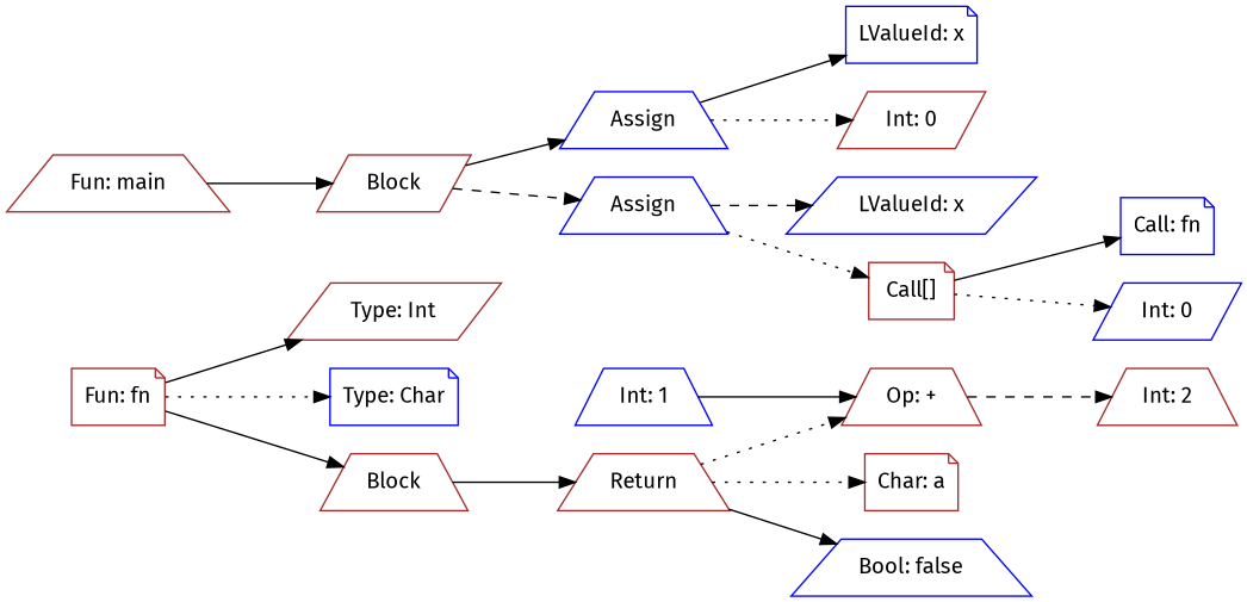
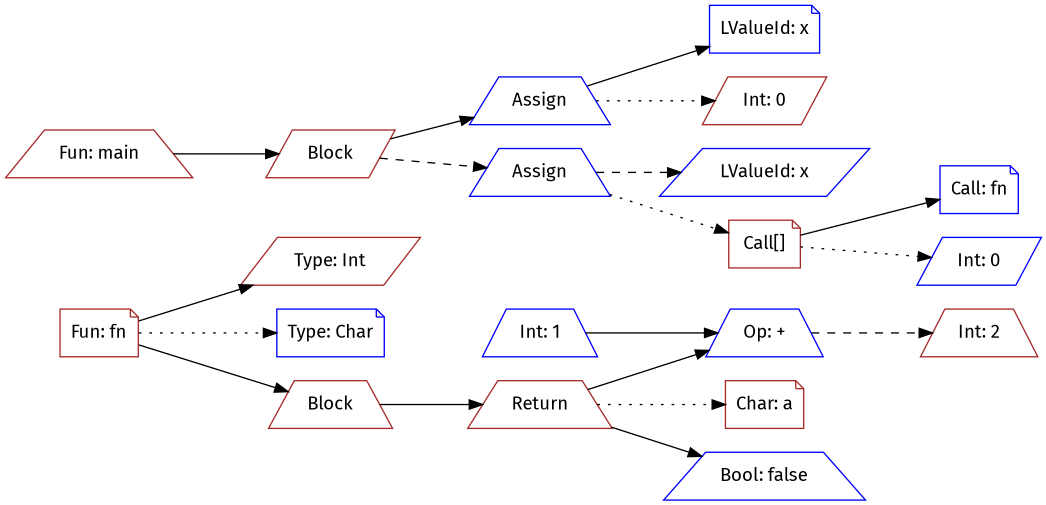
  digraph {
    fontname="Fira Sans"
    rankdir=LR
    node [color=brown fontname="Fira Sans" shape=trapezium]
    edge [fontname="Fira Sans" style=solid]
    n1 [label="Fun: fn" shape=note]
    n2 [label="Type: Int" shape=parallelogram]
    n3 [color=blue label="Type: Char" shape=note]
    n4 [label=Block]
    n5 [label="Fun: main"]
    n6 [label=Block shape=parallelogram]
    n7 [label=Return]
-   n8 [label="Op: +"]
+   n8 [color=blue label="Op: +"]
    n9 [label="Char: a" shape=note]
    n10 [color=blue label="Bool: false"]
    n11 [label="Int: 2"]
    n12 [color=blue label="Int: 1"]
    n13 [color=blue label=Assign]
    n14 [color=blue label=Assign]
    n15 [color=blue label="LValueId: x" shape=note]
    n16 [label="Int: 0" shape=parallelogram]
    n17 [color=blue label="LValueId: x" shape=parallelogram]
    n18 [label="Call[]" shape=note]
    n19 [color=blue label="Call: fn" shape=note]
    n20 [color=blue label="Int: 0" shape=parallelogram]
    n1 -> n2
    n1 -> n3 [style=dotted]
    n1 -> n4
    n4 -> n7
    n5 -> n6
    n6 -> n13
    n6 -> n14 [style=dashed]
-   n7 -> n8 [style=dotted]
+   n7 -> n8
    n7 -> n9 [style=dotted]
    n7 -> n10
    n8 -> n11 [style=dashed]
    n12 -> n8
    n13 -> n15
    n13 -> n16 [style=dotted]
    n14 -> n17 [style=dashed]
    n14 -> n18 [style=dotted]
    n18 -> n19
    n18 -> n20 [style=dotted]
  }
